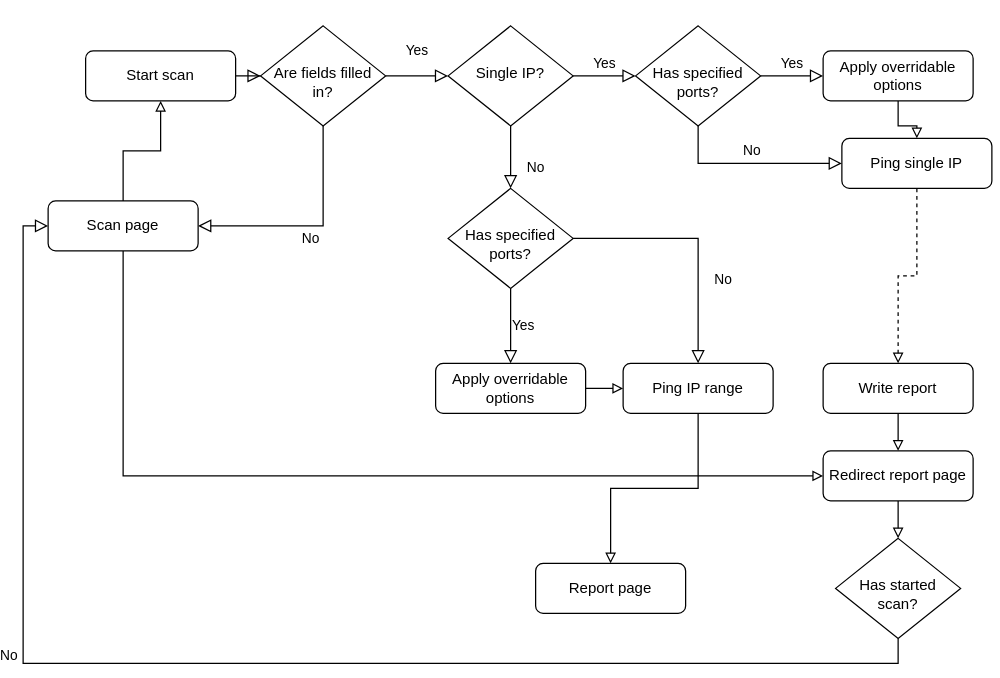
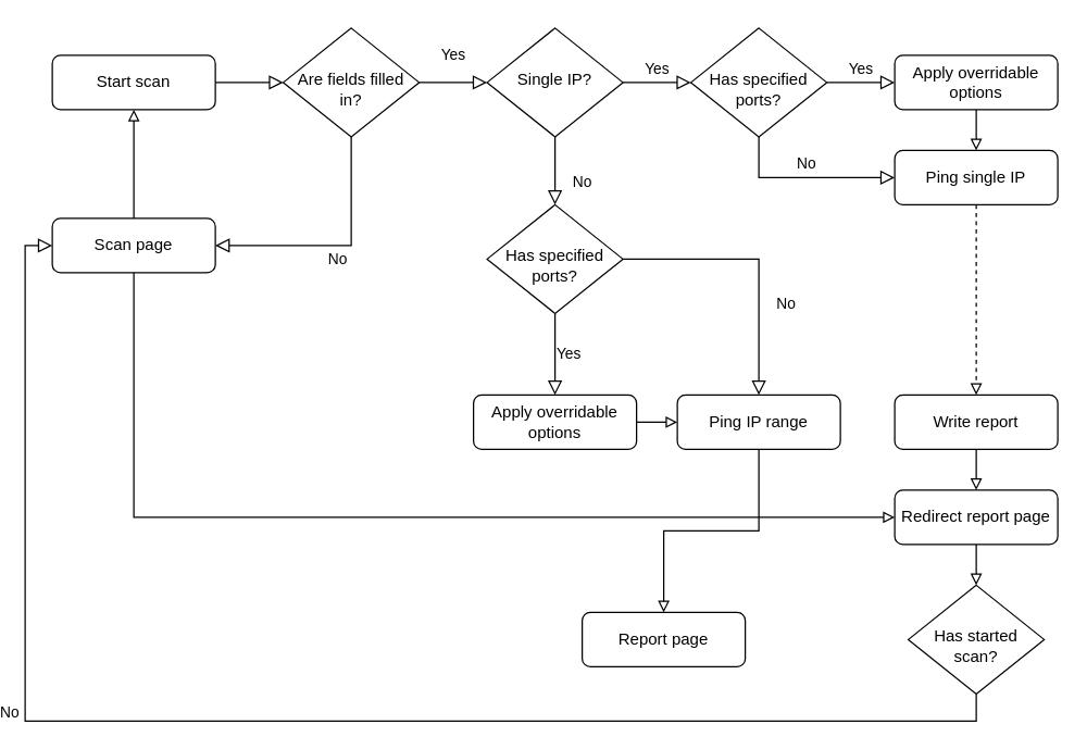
  <mxCell id="0" />
  <mxCell id="1" parent="0" />
  <mxCell id="2" value="" style="rounded=0;html=1;jettySize=auto;orthogonalLoop=1;fontSize=11;endArrow=block;endFill=0;endSize=8;strokeWidth=1;shadow=0;labelBackgroundColor=none;edgeStyle=orthogonalEdgeStyle;" parent="1" source="3" target="6" edge="1"><mxGeometry relative="1" as="geometry" /></mxCell>
- <mxCell id="3" value="Start scan" style="rounded=1;whiteSpace=wrap;html=1;fontSize=12;glass=0;strokeWidth=1;shadow=0;" parent="1" vertex="1"><mxGeometry x="50" y="40" width="120" height="40" as="geometry" /></mxCell>
+ <mxCell id="3" value="Start scan" style="rounded=1;whiteSpace=wrap;html=1;fontSize=12;glass=0;strokeWidth=1;shadow=0;" parent="1" vertex="1"><mxGeometry x="20" y="40" width="120" height="40" as="geometry" /></mxCell>
  <mxCell id="4" value="Yes" style="rounded=0;html=1;jettySize=auto;orthogonalLoop=1;fontSize=11;endArrow=block;endFill=0;endSize=8;strokeWidth=1;shadow=0;labelBackgroundColor=none;edgeStyle=orthogonalEdgeStyle;" parent="1" source="6" target="9" edge="1"><mxGeometry y="20" relative="1" as="geometry"><mxPoint as="offset" /></mxGeometry></mxCell>
  <mxCell id="5" value="No" style="edgeStyle=orthogonalEdgeStyle;rounded=0;html=1;jettySize=auto;orthogonalLoop=1;fontSize=11;endArrow=block;endFill=0;endSize=8;strokeWidth=1;shadow=0;labelBackgroundColor=none;entryX=1;entryY=0.5;entryDx=0;entryDy=0;" parent="1" source="6" target="30" edge="1"><mxGeometry y="10" relative="1" as="geometry"><mxPoint as="offset" /><mxPoint x="220" y="180" as="targetPoint" /><Array as="points"><mxPoint x="240" y="180" /></Array></mxGeometry></mxCell>
  <mxCell id="6" value="&lt;br&gt;Are fields filled in?" style="rhombus;whiteSpace=wrap;html=1;shadow=0;fontFamily=Helvetica;fontSize=12;align=center;strokeWidth=1;spacing=6;spacingTop=-4;" parent="1" vertex="1"><mxGeometry x="190" y="20" width="100" height="80" as="geometry" /></mxCell>
  <mxCell id="7" value="No" style="rounded=0;html=1;jettySize=auto;orthogonalLoop=1;fontSize=11;endArrow=block;endFill=0;endSize=8;strokeWidth=1;shadow=0;labelBackgroundColor=none;edgeStyle=orthogonalEdgeStyle;entryX=0.5;entryY=0;entryDx=0;entryDy=0;" parent="1" source="9" target="21" edge="1"><mxGeometry x="0.333" y="20" relative="1" as="geometry"><mxPoint as="offset" /><mxPoint x="390" y="170" as="targetPoint" /></mxGeometry></mxCell>
  <mxCell id="8" value="Yes" style="edgeStyle=orthogonalEdgeStyle;rounded=0;html=1;jettySize=auto;orthogonalLoop=1;fontSize=11;endArrow=block;endFill=0;endSize=8;strokeWidth=1;shadow=0;labelBackgroundColor=none;entryX=0;entryY=0.5;entryDx=0;entryDy=0;" parent="1" source="9" target="10" edge="1"><mxGeometry y="10" relative="1" as="geometry"><mxPoint as="offset" /><mxPoint x="490" y="60" as="targetPoint" /></mxGeometry></mxCell>
  <mxCell id="9" value="Single IP?" style="rhombus;whiteSpace=wrap;html=1;shadow=0;fontFamily=Helvetica;fontSize=12;align=center;strokeWidth=1;spacing=6;spacingTop=-4;" parent="1" vertex="1"><mxGeometry x="340" y="20" width="100" height="80" as="geometry" /></mxCell>
  <mxCell id="10" value="&lt;br&gt;Has specified ports?" style="rhombus;whiteSpace=wrap;html=1;shadow=0;fontFamily=Helvetica;fontSize=12;align=center;strokeWidth=1;spacing=6;spacingTop=-4;" vertex="1" parent="1"><mxGeometry x="490" y="20" width="100" height="80" as="geometry" /></mxCell>
  <mxCell id="11" value="Yes" style="edgeStyle=orthogonalEdgeStyle;rounded=0;html=1;jettySize=auto;orthogonalLoop=1;fontSize=11;endArrow=block;endFill=0;endSize=8;strokeWidth=1;shadow=0;labelBackgroundColor=none;exitX=1;exitY=0.5;exitDx=0;exitDy=0;entryX=0;entryY=0.5;entryDx=0;entryDy=0;" edge="1" parent="1" source="10" target="13"><mxGeometry y="10" relative="1" as="geometry"><mxPoint as="offset" /><mxPoint x="520" y="190" as="sourcePoint" /><mxPoint x="660" y="60" as="targetPoint" /></mxGeometry></mxCell>
  <mxCell id="12" value="" style="edgeStyle=orthogonalEdgeStyle;rounded=0;orthogonalLoop=1;jettySize=auto;html=1;labelBackgroundColor=none;endArrow=block;endFill=0;" edge="1" parent="1" source="13" target="15"><mxGeometry relative="1" as="geometry" /></mxCell>
  <mxCell id="13" value="Apply overridable options" style="rounded=1;whiteSpace=wrap;html=1;fontSize=12;glass=0;strokeWidth=1;shadow=0;" vertex="1" parent="1"><mxGeometry x="640" y="40" width="120" height="40" as="geometry" /></mxCell>
  <mxCell id="14" style="edgeStyle=orthogonalEdgeStyle;rounded=0;orthogonalLoop=1;jettySize=auto;html=1;entryX=0.5;entryY=0;entryDx=0;entryDy=0;labelBackgroundColor=none;endArrow=block;endFill=0;dashed=1;" edge="1" parent="1" source="15" target="18"><mxGeometry relative="1" as="geometry" /></mxCell>
- <mxCell id="15" value="Ping single IP" style="rounded=1;whiteSpace=wrap;html=1;fontSize=12;glass=0;strokeWidth=1;shadow=0;" vertex="1" parent="1"><mxGeometry x="655" y="110" width="120" height="40" as="geometry" /></mxCell>
+ <mxCell id="15" value="Ping single IP" style="rounded=1;whiteSpace=wrap;html=1;fontSize=12;glass=0;strokeWidth=1;shadow=0;" vertex="1" parent="1"><mxGeometry x="640" y="110" width="120" height="40" as="geometry" /></mxCell>
  <mxCell id="16" value="No" style="edgeStyle=orthogonalEdgeStyle;rounded=0;html=1;jettySize=auto;orthogonalLoop=1;fontSize=11;endArrow=block;endFill=0;endSize=8;strokeWidth=1;shadow=0;labelBackgroundColor=none;exitX=0.5;exitY=1;exitDx=0;exitDy=0;entryX=0;entryY=0.5;entryDx=0;entryDy=0;" edge="1" parent="1" source="10" target="15"><mxGeometry y="10" relative="1" as="geometry"><mxPoint as="offset" /><mxPoint x="600" y="70" as="sourcePoint" /><mxPoint x="610" y="150" as="targetPoint" /></mxGeometry></mxCell>
  <mxCell id="17" style="edgeStyle=orthogonalEdgeStyle;rounded=0;orthogonalLoop=1;jettySize=auto;html=1;labelBackgroundColor=none;endArrow=block;endFill=0;" edge="1" parent="1" source="18" target="20"><mxGeometry relative="1" as="geometry" /></mxCell>
  <mxCell id="18" value="Write report" style="rounded=1;whiteSpace=wrap;html=1;fontSize=12;glass=0;strokeWidth=1;shadow=0;" vertex="1" parent="1"><mxGeometry x="640" y="290" width="120" height="40" as="geometry" /></mxCell>
  <mxCell id="19" style="edgeStyle=orthogonalEdgeStyle;rounded=0;orthogonalLoop=1;jettySize=auto;html=1;entryX=0.5;entryY=0;entryDx=0;entryDy=0;labelBackgroundColor=none;endArrow=block;endFill=0;" edge="1" parent="1" source="20" target="31"><mxGeometry relative="1" as="geometry" /></mxCell>
  <mxCell id="20" value="Redirect report page" style="rounded=1;whiteSpace=wrap;html=1;fontSize=12;glass=0;strokeWidth=1;shadow=0;" vertex="1" parent="1"><mxGeometry x="640" y="360" width="120" height="40" as="geometry" /></mxCell>
  <mxCell id="21" value="&lt;br&gt;Has specified ports?" style="rhombus;whiteSpace=wrap;html=1;shadow=0;fontFamily=Helvetica;fontSize=12;align=center;strokeWidth=1;spacing=6;spacingTop=-4;" vertex="1" parent="1"><mxGeometry x="340" y="150" width="100" height="80" as="geometry" /></mxCell>
  <mxCell id="22" value="Yes" style="edgeStyle=orthogonalEdgeStyle;rounded=0;html=1;jettySize=auto;orthogonalLoop=1;fontSize=11;endArrow=block;endFill=0;endSize=8;strokeWidth=1;shadow=0;labelBackgroundColor=none;exitX=0.5;exitY=1;exitDx=0;exitDy=0;entryX=0.5;entryY=0;entryDx=0;entryDy=0;" edge="1" parent="1" target="24" source="21"><mxGeometry y="10" relative="1" as="geometry"><mxPoint as="offset" /><mxPoint x="470" y="190" as="sourcePoint" /><mxPoint x="540" y="190" as="targetPoint" /></mxGeometry></mxCell>
  <mxCell id="23" style="edgeStyle=orthogonalEdgeStyle;rounded=0;orthogonalLoop=1;jettySize=auto;html=1;entryX=0;entryY=0.5;entryDx=0;entryDy=0;labelBackgroundColor=none;endArrow=block;endFill=0;" edge="1" parent="1" source="24" target="26"><mxGeometry relative="1" as="geometry" /></mxCell>
  <mxCell id="24" value="Apply overridable options" style="rounded=1;whiteSpace=wrap;html=1;fontSize=12;glass=0;strokeWidth=1;shadow=0;" vertex="1" parent="1"><mxGeometry x="330" y="290" width="120" height="40" as="geometry" /></mxCell>
  <mxCell id="25" style="edgeStyle=orthogonalEdgeStyle;rounded=0;orthogonalLoop=1;jettySize=auto;html=1;labelBackgroundColor=none;endArrow=block;endFill=0;" edge="1" parent="1" source="26" target="32"><mxGeometry relative="1" as="geometry" /></mxCell>
  <mxCell id="26" value="Ping IP range" style="rounded=1;whiteSpace=wrap;html=1;fontSize=12;glass=0;strokeWidth=1;shadow=0;" vertex="1" parent="1"><mxGeometry x="480" y="290" width="120" height="40" as="geometry" /></mxCell>
  <mxCell id="27" value="No" style="rounded=0;html=1;jettySize=auto;orthogonalLoop=1;fontSize=11;endArrow=block;endFill=0;endSize=8;strokeWidth=1;shadow=0;labelBackgroundColor=none;edgeStyle=orthogonalEdgeStyle;entryX=0.5;entryY=0;entryDx=0;entryDy=0;exitX=1;exitY=0.5;exitDx=0;exitDy=0;" edge="1" parent="1" source="21" target="26"><mxGeometry x="0.333" y="20" relative="1" as="geometry"><mxPoint as="offset" /><mxPoint x="400" y="110" as="sourcePoint" /><mxPoint x="400" y="160" as="targetPoint" /><Array as="points"><mxPoint x="540" y="190" /></Array></mxGeometry></mxCell>
  <mxCell id="28" style="edgeStyle=orthogonalEdgeStyle;rounded=0;orthogonalLoop=1;jettySize=auto;html=1;entryX=0.5;entryY=1;entryDx=0;entryDy=0;labelBackgroundColor=none;endArrow=block;endFill=0;" edge="1" parent="1" source="30" target="3"><mxGeometry relative="1" as="geometry" /></mxCell>
  <mxCell id="29" style="edgeStyle=orthogonalEdgeStyle;rounded=0;orthogonalLoop=1;jettySize=auto;html=1;entryX=0;entryY=0.5;entryDx=0;entryDy=0;labelBackgroundColor=none;endArrow=block;endFill=0;" edge="1" parent="1" source="30" target="20"><mxGeometry relative="1" as="geometry"><Array as="points"><mxPoint x="80" y="380" /></Array></mxGeometry></mxCell>
  <mxCell id="30" value="Scan page" style="rounded=1;whiteSpace=wrap;html=1;fontSize=12;glass=0;strokeWidth=1;shadow=0;" vertex="1" parent="1"><mxGeometry x="20" y="160" width="120" height="40" as="geometry" /></mxCell>
  <mxCell id="31" value="&lt;br&gt;Has started scan?" style="rhombus;whiteSpace=wrap;html=1;shadow=0;fontFamily=Helvetica;fontSize=12;align=center;strokeWidth=1;spacing=6;spacingTop=-4;" vertex="1" parent="1"><mxGeometry x="650" y="430" width="100" height="80" as="geometry" /></mxCell>
  <mxCell id="32" value="Report page" style="rounded=1;whiteSpace=wrap;html=1;fontSize=12;glass=0;strokeWidth=1;shadow=0;" vertex="1" parent="1"><mxGeometry x="410" y="450" width="120" height="40" as="geometry" /></mxCell>
  <mxCell id="33" value="No" style="rounded=0;html=1;jettySize=auto;orthogonalLoop=1;fontSize=11;endArrow=block;endFill=0;endSize=8;strokeWidth=1;shadow=0;labelBackgroundColor=none;edgeStyle=orthogonalEdgeStyle;entryX=0;entryY=0.5;entryDx=0;entryDy=0;exitX=0.5;exitY=1;exitDx=0;exitDy=0;align=left;" edge="1" parent="1" source="31" target="30"><mxGeometry x="0.333" y="20" relative="1" as="geometry"><mxPoint as="offset" /><mxPoint x="400" y="110" as="sourcePoint" /><mxPoint x="400" y="160" as="targetPoint" /></mxGeometry></mxCell>
